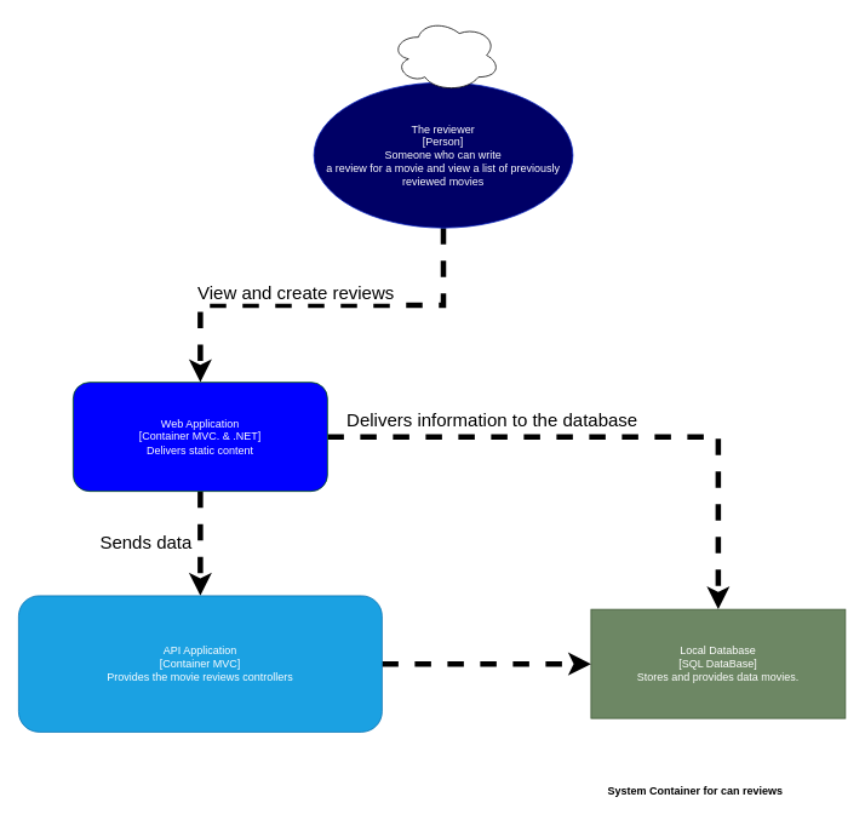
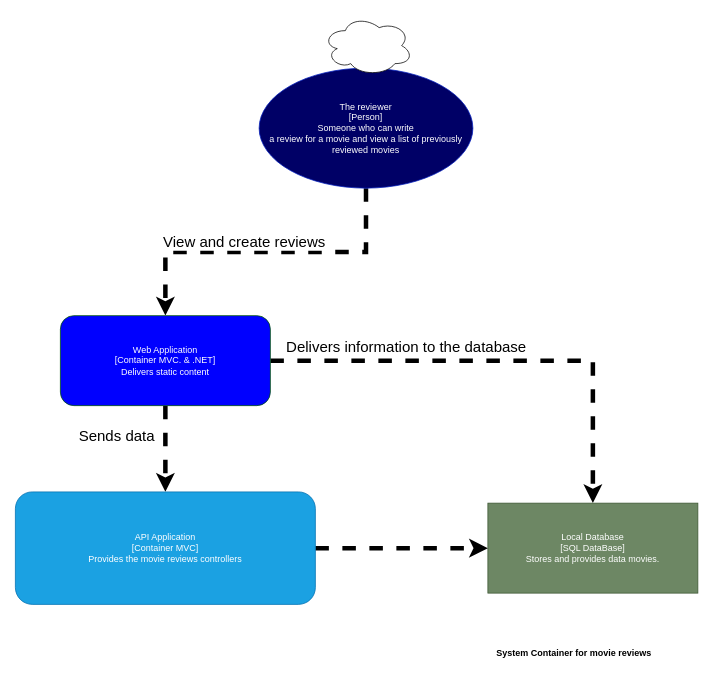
  <mxCell id="0" />
  <mxCell id="1" parent="0" />
- <mxCell id="2" value="&lt;b&gt;System Container for can reviews&lt;/b&gt;" style="text;html=1;strokeColor=none;fillColor=none;align=center;verticalAlign=middle;whiteSpace=wrap;rounded=0;" parent="1" vertex="1"><mxGeometry x="640" y="860" width="250" height="20" as="geometry" /></mxCell>
+ <mxCell id="2" value="&lt;b&gt;System Container for movie reviews&lt;/b&gt;" style="text;html=1;strokeColor=none;fillColor=none;align=center;verticalAlign=middle;whiteSpace=wrap;rounded=0;" parent="1" vertex="1"><mxGeometry x="640" y="860" width="250" height="20" as="geometry" /></mxCell>
  <mxCell id="3" style="edgeStyle=orthogonalEdgeStyle;rounded=0;orthogonalLoop=1;jettySize=auto;html=1;strokeColor=#000000;fillColor=none;dashed=1;strokeWidth=6;" parent="1" source="5" target="10" edge="1"><mxGeometry relative="1" as="geometry" /></mxCell>
  <mxCell id="4" value="View and create reviews" style="text;html=1;align=center;verticalAlign=middle;resizable=0;points=[];labelBackgroundColor=#ffffff;fontSize=20;" vertex="1" connectable="0" parent="3"><mxGeometry x="0.132" y="2" relative="1" as="geometry"><mxPoint y="-16.67" as="offset" /></mxGeometry></mxCell>
  <mxCell id="5" value="The reviewer&lt;br&gt;[Person]&lt;br&gt;Someone who can write &lt;br&gt;a review for a movie and view a list of previously reviewed movies" style="ellipse;whiteSpace=wrap;html=1;fillColor=#000066;strokeColor=#001DBC;fontColor=#ffffff;" parent="1" vertex="1"><mxGeometry x="345" y="90" width="285" height="160" as="geometry" /></mxCell>
  <mxCell id="6" value="" style="ellipse;shape=cloud;whiteSpace=wrap;html=1;" parent="1" vertex="1"><mxGeometry x="430" y="20" width="120" height="80" as="geometry" /></mxCell>
  <mxCell id="7" value="" style="edgeStyle=orthogonalEdgeStyle;rounded=0;orthogonalLoop=1;jettySize=auto;html=1;dashed=1;strokeColor=#000000;strokeWidth=6;fillColor=none;" parent="1" source="10" target="11" edge="1"><mxGeometry relative="1" as="geometry" /></mxCell>
  <mxCell id="8" value="Delivers information to the database" style="text;html=1;align=center;verticalAlign=middle;resizable=0;points=[];labelBackgroundColor=#ffffff;fontSize=20;" vertex="1" connectable="0" parent="7"><mxGeometry x="-0.484" relative="1" as="geometry"><mxPoint x="20" y="-19.67" as="offset" /></mxGeometry></mxCell>
  <mxCell id="9" style="edgeStyle=orthogonalEdgeStyle;rounded=0;orthogonalLoop=1;jettySize=auto;html=1;entryX=0.5;entryY=0;entryDx=0;entryDy=0;dashed=1;strokeColor=#000000;strokeWidth=6;fillColor=none;" parent="1" source="10" target="13" edge="1"><mxGeometry relative="1" as="geometry" /></mxCell>
  <mxCell id="10" value="&lt;span style=&quot;white-space: normal&quot;&gt;Web Application&lt;/span&gt;&lt;br style=&quot;white-space: normal&quot;&gt;&lt;span style=&quot;white-space: normal&quot;&gt;[Container MVC. &amp;amp; .NET]&lt;/span&gt;&lt;br style=&quot;white-space: normal&quot;&gt;&lt;span style=&quot;white-space: normal&quot;&gt;Delivers static content&lt;/span&gt;" style="rounded=1;whiteSpace=wrap;html=1;fillColor=#0000FF;strokeColor=#005700;fontColor=#ffffff;" parent="1" vertex="1"><mxGeometry x="80" y="420" width="280" height="120" as="geometry" /></mxCell>
  <mxCell id="11" value="Local Database&lt;br&gt;[SQL DataBase]&lt;br&gt;Stores and provides data movies." style="rounded=1;whiteSpace=wrap;html=1;fillColor=#6d8764;arcSize=0;strokeColor=#3A5431;fontColor=#ffffff;" parent="1" vertex="1"><mxGeometry x="650" y="670" width="280" height="120" as="geometry" /></mxCell>
  <mxCell id="12" style="edgeStyle=orthogonalEdgeStyle;rounded=0;orthogonalLoop=1;jettySize=auto;html=1;entryX=0;entryY=0.5;entryDx=0;entryDy=0;dashed=1;strokeColor=#000000;strokeWidth=6;fillColor=none;" parent="1" source="13" target="11" edge="1"><mxGeometry relative="1" as="geometry" /></mxCell>
  <mxCell id="13" value="API Application&lt;br&gt;[Container MVC]&lt;br&gt;Provides the movie reviews controllers" style="rounded=1;whiteSpace=wrap;html=1;fillColor=#1ba1e2;strokeColor=#006EAF;fontColor=#ffffff;" parent="1" vertex="1"><mxGeometry x="20" y="655" width="400" height="150" as="geometry" /></mxCell>
- <mxCell id="14" value="Sends data" style="text;html=1;align=center;verticalAlign=middle;resizable=0;points=[];autosize=1;fontSize=20;" vertex="1" parent="1"><mxGeometry x="100" y="580" width="120" height="30" as="geometry" /></mxCell>
+ <mxCell id="14" value="Sends data" style="text;html=1;align=center;verticalAlign=middle;resizable=0;points=[];autosize=1;fontSize=20;" vertex="1" parent="1"><mxGeometry x="95" y="565" width="120" height="30" as="geometry" /></mxCell>
